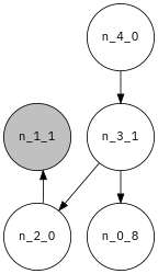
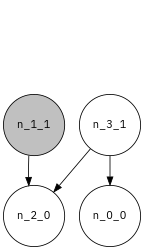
  digraph {
    fontname="IBM Plex Sans"
    splines=true
    node [fillcolor=white fontname="IBM Plex Sans" shape=circle style=filled]
    edge [fontname="IBM Plex Sans"]
    n_1_1 [fillcolor=grey]
    n_2_0
    n_3_1
-   n_0_0 [label=n_0_8]
-   n_4_0
-   n_2_0 -> n_1_1
+   n_0_0
+   n_1_1 -> n_2_0
    n_3_1 -> n_2_0
    n_3_1 -> n_0_0
-   n_4_0 -> n_3_1
  }
